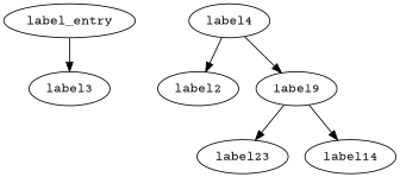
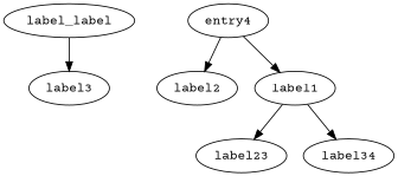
  digraph {
    fontname="Courier Prime"
    node [fontname="Courier Prime"]
    edge [fontname="Courier Prime"]
-   label_entry
+   label_entry [label=label_label]
    label3
    n3 [label=label2]
-   label4
-   label9
+   label4 [label=entry4]
+   label9 [label=label1]
    n6 [label=label23]
-   label14
+   label14 [label=label34]
    label_entry -> label3
    label4 -> n3
    label4 -> label9
    label9 -> n6
    label9 -> label14
  }
